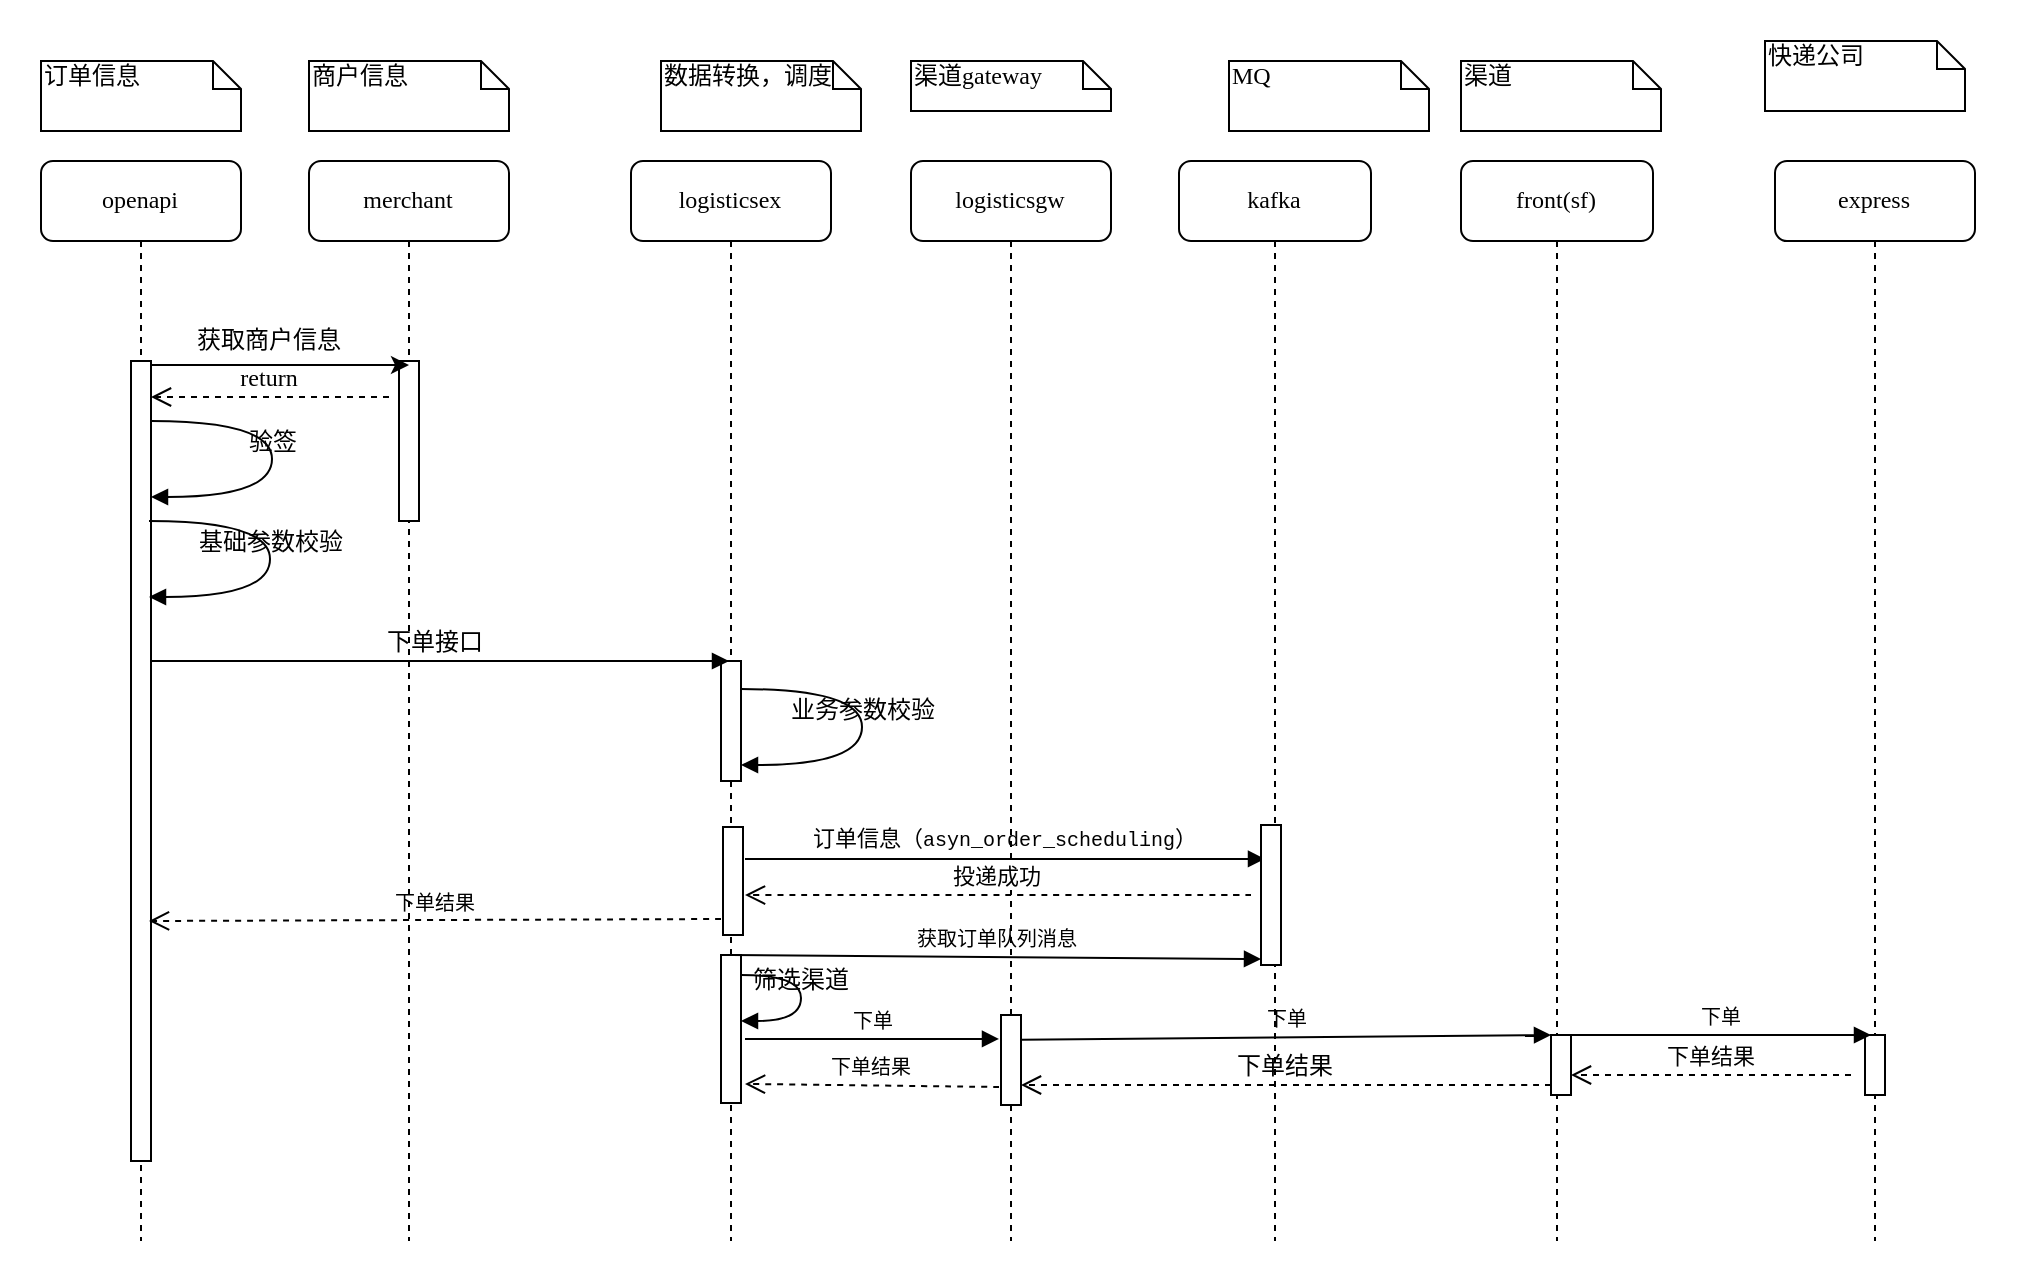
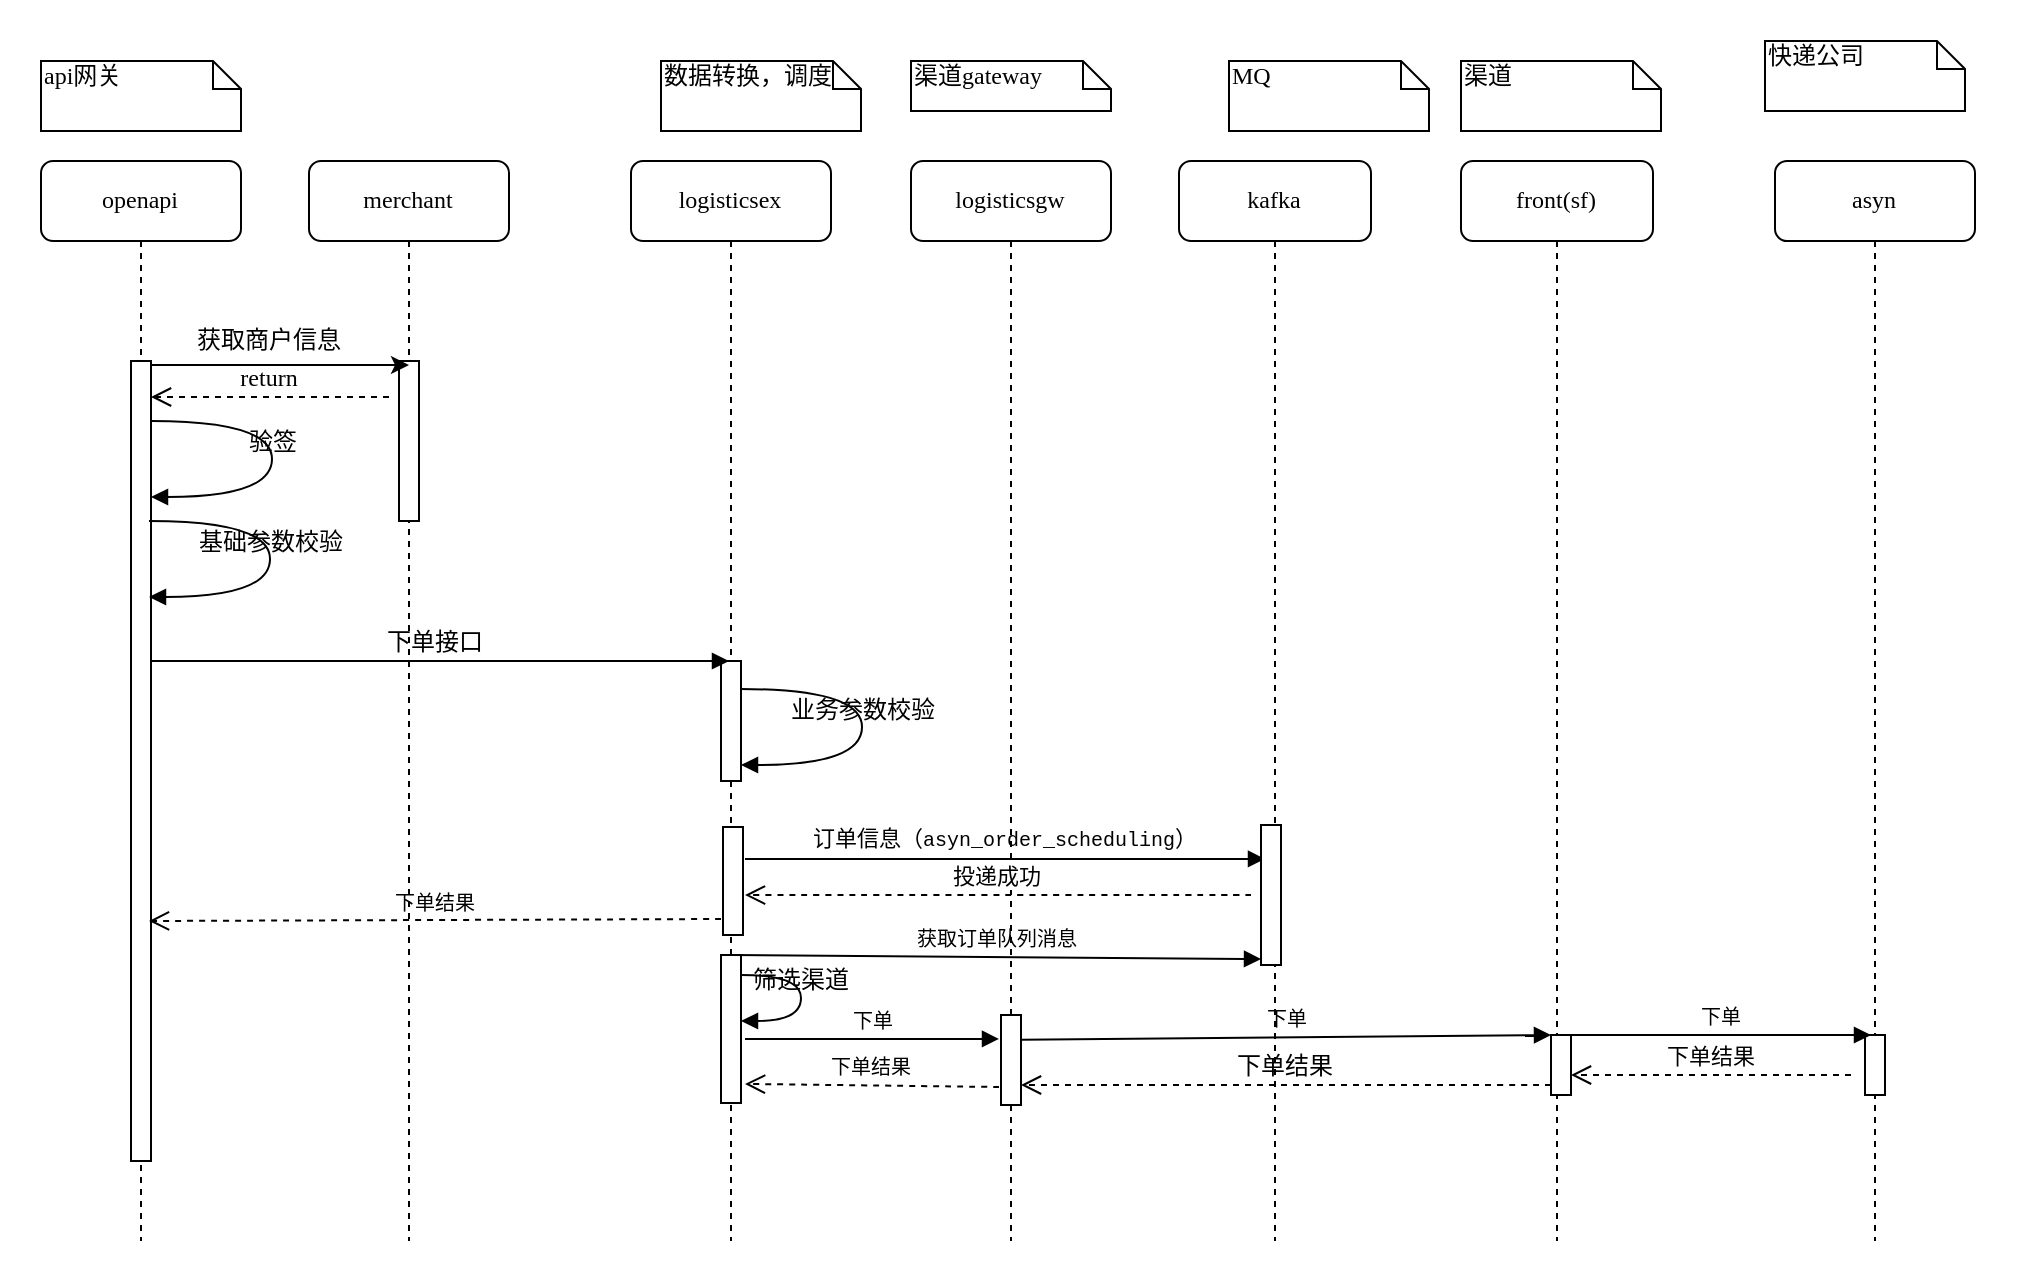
  <mxCell id="0" />
  <mxCell id="1" parent="0" />
  <mxCell id="2" value="logisticsex" style="shape=umlLifeline;perimeter=lifelinePerimeter;whiteSpace=wrap;html=1;container=1;collapsible=0;recursiveResize=0;outlineConnect=0;rounded=1;shadow=0;comic=0;labelBackgroundColor=none;strokeWidth=1;fontFamily=Verdana;fontSize=12;align=center;" parent="1" vertex="1"><mxGeometry x="315" y="80" width="100" height="540" as="geometry" /></mxCell>
  <mxCell id="3" value="" style="html=1;points=[];perimeter=orthogonalPerimeter;rounded=0;shadow=0;comic=0;labelBackgroundColor=none;strokeWidth=1;fontFamily=Verdana;fontSize=12;align=center;" parent="2" vertex="1"><mxGeometry x="45" y="250" width="10" height="60" as="geometry" /></mxCell>
  <mxCell id="4" value="业务参数校验" style="html=1;verticalAlign=bottom;endArrow=block;labelBackgroundColor=none;fontFamily=Verdana;fontSize=12;elbow=vertical;edgeStyle=orthogonalEdgeStyle;curved=1;" parent="2" edge="1"><mxGeometry relative="1" as="geometry"><mxPoint x="55" y="264" as="sourcePoint" /><mxPoint x="55" y="302" as="targetPoint" /><Array as="points"><mxPoint x="115.5" y="264" /><mxPoint x="115.5" y="302" /></Array></mxGeometry></mxCell>
  <mxCell id="5" value="&lt;font style=&quot;&quot;&gt;&lt;font style=&quot;font-size: 11px;&quot; color=&quot;#000000&quot;&gt;订单信息（&lt;/font&gt;&lt;span style=&quot;font-family: &amp;quot;Courier New&amp;quot;;&quot;&gt;&lt;font style=&quot;font-size: 10px;&quot; color=&quot;#000000&quot;&gt;asyn_order_scheduling&lt;/font&gt;&lt;/span&gt;&lt;span style=&quot;font-size: 11px; color: rgb(0, 0, 0);&quot;&gt;）&lt;/span&gt;&lt;/font&gt;" style="html=1;verticalAlign=bottom;endArrow=block;rounded=0;fontColor=#66FF66;curved=1;entryX=-0.2;entryY=0.057;entryDx=0;entryDy=0;entryPerimeter=0;" parent="2" edge="1"><mxGeometry width="80" relative="1" as="geometry"><mxPoint x="57" y="349" as="sourcePoint" /><mxPoint x="317" y="348.99" as="targetPoint" /></mxGeometry></mxCell>
  <mxCell id="6" value="" style="html=1;points=[];perimeter=orthogonalPerimeter;fontSize=10;fontColor=#000000;" parent="2" vertex="1"><mxGeometry x="45" y="397" width="10" height="74" as="geometry" /></mxCell>
  <mxCell id="7" value="获取订单队列消息" style="html=1;verticalAlign=bottom;endArrow=block;rounded=0;labelBackgroundColor=none;fontSize=10;fontColor=#000000;strokeColor=#000000;curved=1;exitX=0.5;exitY=0;exitDx=0;exitDy=0;exitPerimeter=0;" parent="2" source="6" edge="1"><mxGeometry width="80" relative="1" as="geometry"><mxPoint x="60" y="399" as="sourcePoint" /><mxPoint x="315" y="399" as="targetPoint" /></mxGeometry></mxCell>
  <mxCell id="8" value="筛选渠道" style="html=1;verticalAlign=bottom;endArrow=block;labelBackgroundColor=none;fontFamily=Verdana;fontSize=12;elbow=vertical;edgeStyle=orthogonalEdgeStyle;curved=1;" parent="2" edge="1"><mxGeometry relative="1" as="geometry"><mxPoint x="55" y="407" as="sourcePoint" /><mxPoint x="55" y="430" as="targetPoint" /><Array as="points"><mxPoint x="85" y="407" /><mxPoint x="85" y="430" /><mxPoint x="55" y="430" /></Array></mxGeometry></mxCell>
  <mxCell id="9" value="logisticsgw" style="shape=umlLifeline;perimeter=lifelinePerimeter;whiteSpace=wrap;html=1;container=1;collapsible=0;recursiveResize=0;outlineConnect=0;rounded=1;shadow=0;comic=0;labelBackgroundColor=none;strokeWidth=1;fontFamily=Verdana;fontSize=12;align=center;" parent="1" vertex="1"><mxGeometry x="455" y="80" width="100" height="540" as="geometry" /></mxCell>
  <mxCell id="10" value="" style="html=1;points=[];perimeter=orthogonalPerimeter;rounded=0;shadow=0;comic=0;labelBackgroundColor=none;strokeWidth=1;fontFamily=Verdana;fontSize=12;align=center;" parent="9" vertex="1"><mxGeometry x="45" y="427" width="10" height="45" as="geometry" /></mxCell>
  <mxCell id="11" value="front(sf)" style="shape=umlLifeline;perimeter=lifelinePerimeter;whiteSpace=wrap;html=1;container=1;collapsible=0;recursiveResize=0;outlineConnect=0;rounded=1;shadow=0;comic=0;labelBackgroundColor=none;strokeWidth=1;fontFamily=Verdana;fontSize=12;align=center;" parent="1" vertex="1"><mxGeometry x="730" y="80" width="96" height="540" as="geometry" /></mxCell>
  <mxCell id="12" value="" style="html=1;points=[];perimeter=orthogonalPerimeter;rounded=0;shadow=0;comic=0;labelBackgroundColor=none;strokeWidth=1;fontFamily=Verdana;fontSize=12;align=center;" parent="11" vertex="1"><mxGeometry x="45" y="437" width="10" height="30" as="geometry" /></mxCell>
- <mxCell id="13" value="express" style="shape=umlLifeline;perimeter=lifelinePerimeter;whiteSpace=wrap;html=1;container=1;collapsible=0;recursiveResize=0;outlineConnect=0;rounded=1;shadow=0;comic=0;labelBackgroundColor=none;strokeWidth=1;fontFamily=Verdana;fontSize=12;align=center;" parent="1" vertex="1"><mxGeometry x="887" y="80" width="100" height="540" as="geometry" /></mxCell>
+ <mxCell id="13" value="asyn" style="shape=umlLifeline;perimeter=lifelinePerimeter;whiteSpace=wrap;html=1;container=1;collapsible=0;recursiveResize=0;outlineConnect=0;rounded=1;shadow=0;comic=0;labelBackgroundColor=none;strokeWidth=1;fontFamily=Verdana;fontSize=12;align=center;" parent="1" vertex="1"><mxGeometry x="887" y="80" width="100" height="540" as="geometry" /></mxCell>
  <mxCell id="14" value="" style="html=1;points=[];perimeter=orthogonalPerimeter;rounded=0;shadow=0;comic=0;labelBackgroundColor=none;strokeWidth=1;fontFamily=Verdana;fontSize=12;align=center;" parent="13" vertex="1"><mxGeometry x="45" y="437" width="10" height="30" as="geometry" /></mxCell>
  <mxCell id="15" value="merchant" style="shape=umlLifeline;perimeter=lifelinePerimeter;whiteSpace=wrap;html=1;container=1;collapsible=0;recursiveResize=0;outlineConnect=0;rounded=1;shadow=0;comic=0;labelBackgroundColor=none;strokeWidth=1;fontFamily=Verdana;fontSize=12;align=center;" parent="1" vertex="1"><mxGeometry x="154" y="80" width="100" height="540" as="geometry" /></mxCell>
  <mxCell id="16" value="" style="html=1;points=[];perimeter=orthogonalPerimeter;rounded=0;shadow=0;comic=0;labelBackgroundColor=none;strokeWidth=1;fontFamily=Verdana;fontSize=12;align=center;" parent="15" vertex="1"><mxGeometry x="45" y="100" width="10" height="80" as="geometry" /></mxCell>
  <mxCell id="17" value="return" style="html=1;verticalAlign=bottom;endArrow=open;dashed=1;endSize=8;labelBackgroundColor=none;fontFamily=Verdana;fontSize=12;edgeStyle=elbowEdgeStyle;elbow=vertical;" parent="15" edge="1"><mxGeometry relative="1" as="geometry"><mxPoint x="-79" y="118" as="targetPoint" /><Array as="points"><mxPoint x="-19" y="118" /><mxPoint x="11" y="118" /></Array><mxPoint x="40" y="118" as="sourcePoint" /></mxGeometry></mxCell>
  <mxCell id="18" value="下单接口" style="html=1;verticalAlign=bottom;endArrow=block;labelBackgroundColor=none;fontFamily=Verdana;fontSize=12;edgeStyle=elbowEdgeStyle;elbow=vertical;" parent="1" edge="1"><mxGeometry relative="1" as="geometry"><mxPoint x="69.5" y="330" as="sourcePoint" /><mxPoint x="364" y="330" as="targetPoint" /><Array as="points"><mxPoint x="254" y="330" /></Array></mxGeometry></mxCell>
- <mxCell id="19" value="商户信息" style="shape=note;whiteSpace=wrap;html=1;size=14;verticalAlign=top;align=left;spacingTop=-6;rounded=0;shadow=0;comic=0;labelBackgroundColor=none;strokeWidth=1;fontFamily=Verdana;fontSize=12" parent="1" vertex="1"><mxGeometry x="154" y="30" width="100" height="35" as="geometry" /></mxCell>
  <mxCell id="20" value="数据转换，调度" style="shape=note;whiteSpace=wrap;html=1;size=14;verticalAlign=top;align=left;spacingTop=-6;rounded=0;shadow=0;comic=0;labelBackgroundColor=none;strokeWidth=1;fontFamily=Verdana;fontSize=12" parent="1" vertex="1"><mxGeometry x="330" y="30" width="100" height="35" as="geometry" /></mxCell>
  <mxCell id="21" value="渠道gateway" style="shape=note;whiteSpace=wrap;html=1;size=14;verticalAlign=top;align=left;spacingTop=-6;rounded=0;shadow=0;comic=0;labelBackgroundColor=none;strokeWidth=1;fontFamily=Verdana;fontSize=12" parent="1" vertex="1"><mxGeometry x="455" y="30" width="100" height="25" as="geometry" /></mxCell>
  <mxCell id="22" value="渠道" style="shape=note;whiteSpace=wrap;html=1;size=14;verticalAlign=top;align=left;spacingTop=-6;rounded=0;shadow=0;comic=0;labelBackgroundColor=none;strokeWidth=1;fontFamily=Verdana;fontSize=12" parent="1" vertex="1"><mxGeometry x="730" y="30" width="100" height="35" as="geometry" /></mxCell>
  <mxCell id="23" value="快递公司" style="shape=note;whiteSpace=wrap;html=1;size=14;verticalAlign=top;align=left;spacingTop=-6;rounded=0;shadow=0;comic=0;labelBackgroundColor=none;strokeWidth=1;fontFamily=Verdana;fontSize=12" parent="1" vertex="1"><mxGeometry x="882" y="20" width="100" height="35" as="geometry" /></mxCell>
  <mxCell id="24" value="openapi" style="shape=umlLifeline;perimeter=lifelinePerimeter;whiteSpace=wrap;html=1;container=1;collapsible=0;recursiveResize=0;outlineConnect=0;rounded=1;shadow=0;comic=0;labelBackgroundColor=none;strokeWidth=1;fontFamily=Verdana;fontSize=12;align=center;" parent="1" vertex="1"><mxGeometry x="20" y="80" width="100" height="540" as="geometry" /></mxCell>
  <mxCell id="25" value="" style="html=1;points=[];perimeter=orthogonalPerimeter;rounded=0;shadow=0;comic=0;labelBackgroundColor=none;strokeWidth=1;fontFamily=Verdana;fontSize=12;align=center;" parent="24" vertex="1"><mxGeometry x="45" y="100" width="10" height="400" as="geometry" /></mxCell>
  <mxCell id="26" value="验签" style="html=1;verticalAlign=bottom;endArrow=block;labelBackgroundColor=none;fontFamily=Verdana;fontSize=12;elbow=vertical;edgeStyle=orthogonalEdgeStyle;curved=1;" parent="24" edge="1"><mxGeometry relative="1" as="geometry"><mxPoint x="55" y="130" as="sourcePoint" /><mxPoint x="55" y="168" as="targetPoint" /><Array as="points"><mxPoint x="115.5" y="130" /><mxPoint x="115.5" y="168" /></Array></mxGeometry></mxCell>
- <mxCell id="27" value="订单信息" style="shape=note;whiteSpace=wrap;html=1;size=14;verticalAlign=top;align=left;spacingTop=-6;rounded=0;shadow=0;comic=0;labelBackgroundColor=none;strokeWidth=1;fontFamily=Verdana;fontSize=12" parent="1" vertex="1"><mxGeometry x="20" y="30" width="100" height="35" as="geometry" /></mxCell>
+ <mxCell id="27" value="api网关" style="shape=note;whiteSpace=wrap;html=1;size=14;verticalAlign=top;align=left;spacingTop=-6;rounded=0;shadow=0;comic=0;labelBackgroundColor=none;strokeWidth=1;fontFamily=Verdana;fontSize=12" parent="1" vertex="1"><mxGeometry x="20" y="30" width="100" height="35" as="geometry" /></mxCell>
  <mxCell id="28" value="" style="endArrow=classic;html=1;rounded=0;exitX=1;exitY=0.005;exitDx=0;exitDy=0;exitPerimeter=0;entryX=0.5;entryY=0.025;entryDx=0;entryDy=0;entryPerimeter=0;" parent="1" source="25" target="16" edge="1"><mxGeometry width="50" height="50" relative="1" as="geometry"><mxPoint x="77" y="180" as="sourcePoint" /><mxPoint x="194" y="182" as="targetPoint" /></mxGeometry></mxCell>
  <mxCell id="29" value="获取商户信息" style="text;html=1;align=center;verticalAlign=middle;resizable=0;points=[];autosize=1;strokeColor=none;fillColor=none;" parent="1" vertex="1"><mxGeometry x="84" y="155" width="100" height="30" as="geometry" /></mxCell>
  <mxCell id="30" value="kafka" style="shape=umlLifeline;perimeter=lifelinePerimeter;whiteSpace=wrap;html=1;container=1;collapsible=0;recursiveResize=0;outlineConnect=0;rounded=1;shadow=0;comic=0;labelBackgroundColor=none;strokeWidth=1;fontFamily=Verdana;fontSize=12;align=center;" parent="1" vertex="1"><mxGeometry x="589" y="80" width="96" height="540" as="geometry" /></mxCell>
  <mxCell id="31" value="" style="html=1;points=[];perimeter=orthogonalPerimeter;rounded=0;shadow=0;comic=0;labelBackgroundColor=none;strokeWidth=1;fontFamily=Verdana;fontSize=12;align=center;" parent="30" vertex="1"><mxGeometry x="41" y="332" width="10" height="70" as="geometry" /></mxCell>
  <mxCell id="32" value="下单" style="html=1;verticalAlign=bottom;endArrow=block;rounded=0;labelBackgroundColor=none;fontSize=10;fontColor=#000000;curved=1;exitX=0.54;exitY=0.686;exitDx=0;exitDy=0;exitPerimeter=0;" parent="30" edge="1"><mxGeometry width="80" relative="1" as="geometry"><mxPoint x="-79" y="439.37" as="sourcePoint" /><mxPoint x="186" y="437" as="targetPoint" /></mxGeometry></mxCell>
  <mxCell id="33" value="MQ" style="shape=note;whiteSpace=wrap;html=1;size=14;verticalAlign=top;align=left;spacingTop=-6;rounded=0;shadow=0;comic=0;labelBackgroundColor=none;strokeWidth=1;fontFamily=Verdana;fontSize=12" parent="1" vertex="1"><mxGeometry x="614" y="30" width="100" height="35" as="geometry" /></mxCell>
  <mxCell id="34" value="" style="html=1;points=[];perimeter=orthogonalPerimeter;rounded=0;shadow=0;comic=0;labelBackgroundColor=none;strokeColor=#000000;strokeWidth=1;fillColor=#FFFFFF;fontFamily=Verdana;fontSize=12;fontColor=#000000;align=center;" parent="1" vertex="1"><mxGeometry x="361" y="413" width="10" height="54" as="geometry" /></mxCell>
  <mxCell id="35" value="投递成功" style="html=1;verticalAlign=bottom;endArrow=open;dashed=1;endSize=8;rounded=0;fontColor=#000000;curved=1;entryX=1.4;entryY=0.378;entryDx=0;entryDy=0;entryPerimeter=0;" parent="1" edge="1"><mxGeometry relative="1" as="geometry"><mxPoint x="625" y="447" as="sourcePoint" /><mxPoint x="372" y="447.02" as="targetPoint" /></mxGeometry></mxCell>
  <mxCell id="36" value="下单" style="html=1;verticalAlign=bottom;endArrow=block;rounded=0;labelBackgroundColor=none;fontSize=10;fontColor=#000000;curved=1;entryX=0.2;entryY=0.222;entryDx=0;entryDy=0;entryPerimeter=0;" parent="1" edge="1"><mxGeometry width="80" relative="1" as="geometry"><mxPoint x="372" y="519" as="sourcePoint" /><mxPoint x="499" y="518.99" as="targetPoint" /></mxGeometry></mxCell>
  <mxCell id="37" value="下单结果" style="html=1;verticalAlign=bottom;endArrow=open;dashed=1;endSize=8;labelBackgroundColor=none;fontFamily=Verdana;fontSize=12;edgeStyle=elbowEdgeStyle;elbow=vertical;" parent="1" edge="1"><mxGeometry relative="1" as="geometry"><mxPoint x="510" y="542" as="targetPoint" /><Array as="points"><mxPoint x="759" y="542" /><mxPoint x="789" y="542" /></Array><mxPoint x="775" y="542" as="sourcePoint" /></mxGeometry></mxCell>
  <mxCell id="38" value="下单结果" style="html=1;verticalAlign=bottom;endArrow=open;dashed=1;endSize=8;rounded=0;labelBackgroundColor=none;fontSize=10;fontColor=#000000;curved=1;entryX=1.2;entryY=0.871;entryDx=0;entryDy=0;entryPerimeter=0;exitX=-0.1;exitY=0.8;exitDx=0;exitDy=0;exitPerimeter=0;" parent="1" source="10" target="6" edge="1"><mxGeometry relative="1" as="geometry"><mxPoint x="497" y="559" as="sourcePoint" /><mxPoint x="373" y="489" as="targetPoint" /></mxGeometry></mxCell>
  <mxCell id="39" value="下单结果" style="html=1;verticalAlign=bottom;endArrow=open;dashed=1;endSize=8;rounded=0;labelBackgroundColor=none;fontSize=10;fontColor=#000000;curved=1;exitX=-0.1;exitY=0.852;exitDx=0;exitDy=0;exitPerimeter=0;" parent="1" edge="1" source="34"><mxGeometry relative="1" as="geometry"><mxPoint x="354" y="461" as="sourcePoint" /><mxPoint x="74" y="460" as="targetPoint" /></mxGeometry></mxCell>
  <mxCell id="40" value="下单" style="html=1;verticalAlign=bottom;endArrow=block;rounded=0;labelBackgroundColor=none;fontSize=10;fontColor=#000000;curved=1;" parent="1" edge="1"><mxGeometry width="80" relative="1" as="geometry"><mxPoint x="785" y="517" as="sourcePoint" /><mxPoint x="935" y="517" as="targetPoint" /></mxGeometry></mxCell>
  <mxCell id="41" value="基础参数校验" style="html=1;verticalAlign=bottom;endArrow=block;labelBackgroundColor=none;fontFamily=Verdana;fontSize=12;elbow=vertical;edgeStyle=orthogonalEdgeStyle;curved=1;" edge="1" parent="1"><mxGeometry relative="1" as="geometry"><mxPoint x="74" y="260" as="sourcePoint" /><mxPoint x="74" y="298" as="targetPoint" /><Array as="points"><mxPoint x="134.5" y="260" /><mxPoint x="134.5" y="298" /></Array></mxGeometry></mxCell>
  <mxCell id="42" value="下单结果" style="html=1;verticalAlign=bottom;endArrow=open;dashed=1;endSize=8;rounded=0;" edge="1" parent="1"><mxGeometry relative="1" as="geometry"><mxPoint x="925" y="537" as="sourcePoint" /><mxPoint x="785" y="537" as="targetPoint" /></mxGeometry></mxCell>
